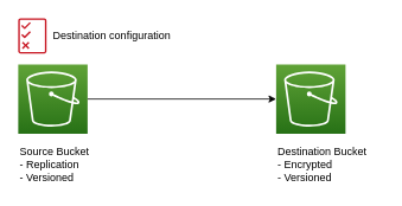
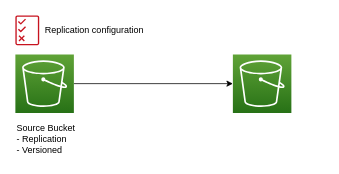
  <mxCell id="0" />
  <mxCell id="1" parent="0" />
  <mxCell id="2" style="edgeStyle=orthogonalEdgeStyle;rounded=0;orthogonalLoop=1;jettySize=auto;html=1;" edge="1" parent="1" source="3" target="4"><mxGeometry relative="1" as="geometry" /></mxCell>
  <mxCell id="3" value="" style="outlineConnect=0;fontColor=#232F3E;gradientColor=#60A337;gradientDirection=north;fillColor=#277116;strokeColor=#ffffff;dashed=0;verticalLabelPosition=bottom;verticalAlign=top;align=center;html=1;fontSize=12;fontStyle=0;aspect=fixed;shape=mxgraph.aws4.resourceIcon;resIcon=mxgraph.aws4.s3;" vertex="1" parent="1"><mxGeometry x="20" y="72" width="78" height="78" as="geometry" /></mxCell>
  <mxCell id="4" value="" style="outlineConnect=0;fontColor=#232F3E;gradientColor=#60A337;gradientDirection=north;fillColor=#277116;strokeColor=#ffffff;dashed=0;verticalLabelPosition=bottom;verticalAlign=top;align=center;html=1;fontSize=12;fontStyle=0;aspect=fixed;shape=mxgraph.aws4.resourceIcon;resIcon=mxgraph.aws4.s3;" vertex="1" parent="1"><mxGeometry x="310" y="72" width="78" height="78" as="geometry" /></mxCell>
  <mxCell id="5" value="Source Bucket&lt;br&gt;- Replication&lt;br&gt;- Versioned" style="text;html=1;resizable=0;autosize=1;align=left;verticalAlign=middle;points=[];fillColor=none;strokeColor=none;rounded=0;" vertex="1" parent="1"><mxGeometry x="20" y="160" width="90" height="50" as="geometry" /></mxCell>
  <mxCell id="6" value="" style="outlineConnect=0;fontColor=#232F3E;gradientColor=none;fillColor=#C7131F;strokeColor=none;dashed=0;verticalLabelPosition=bottom;verticalAlign=top;align=center;html=1;fontSize=12;fontStyle=0;aspect=fixed;pointerEvents=1;shape=mxgraph.aws4.permissions;" vertex="1" parent="1"><mxGeometry x="20" y="20" width="31.79" height="40" as="geometry" /></mxCell>
- <mxCell id="7" value="Destination configuration" style="text;html=1;resizable=0;autosize=1;align=center;verticalAlign=middle;points=[];fillColor=none;strokeColor=none;rounded=0;" vertex="1" parent="1"><mxGeometry x="50" y="30" width="150" height="20" as="geometry" /></mxCell>
- <mxCell id="8" value="Destination Bucket&lt;br&gt;- Encrypted&lt;br&gt;- Versioned" style="text;html=1;resizable=0;autosize=1;align=left;verticalAlign=middle;points=[];fillColor=none;strokeColor=none;rounded=0;" vertex="1" parent="1"><mxGeometry x="310" y="160" width="120" height="50" as="geometry" /></mxCell>
+ <mxCell id="7" value="Replication configuration" style="text;html=1;resizable=0;autosize=1;align=center;verticalAlign=middle;points=[];fillColor=none;strokeColor=none;rounded=0;" vertex="1" parent="1"><mxGeometry x="50" y="30" width="150" height="20" as="geometry" /></mxCell>
